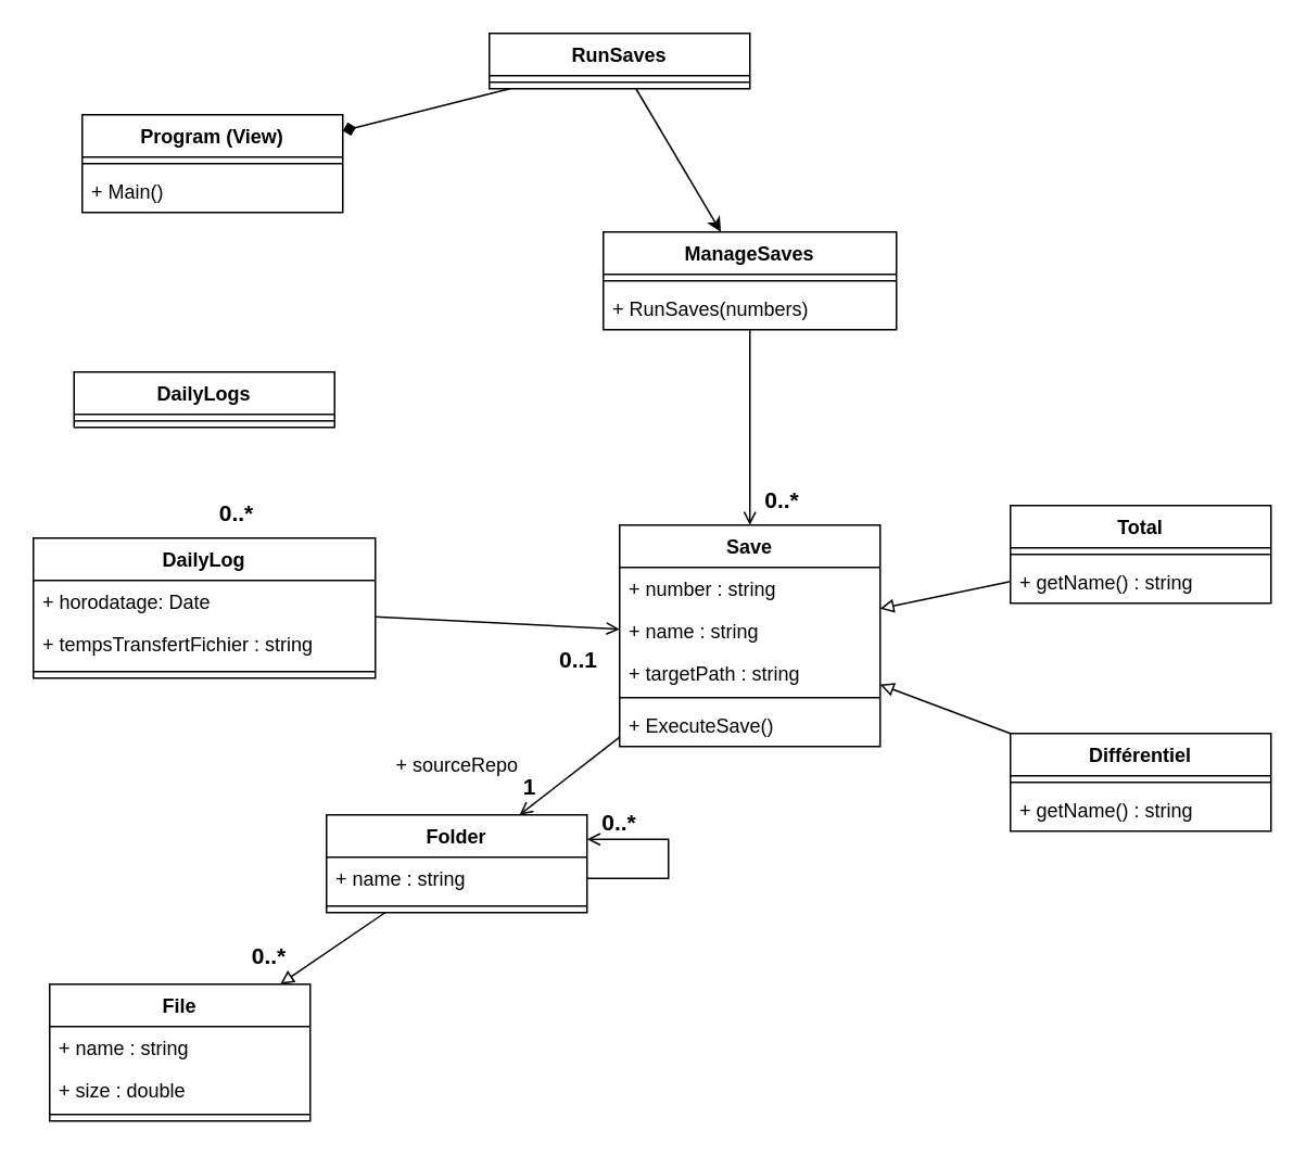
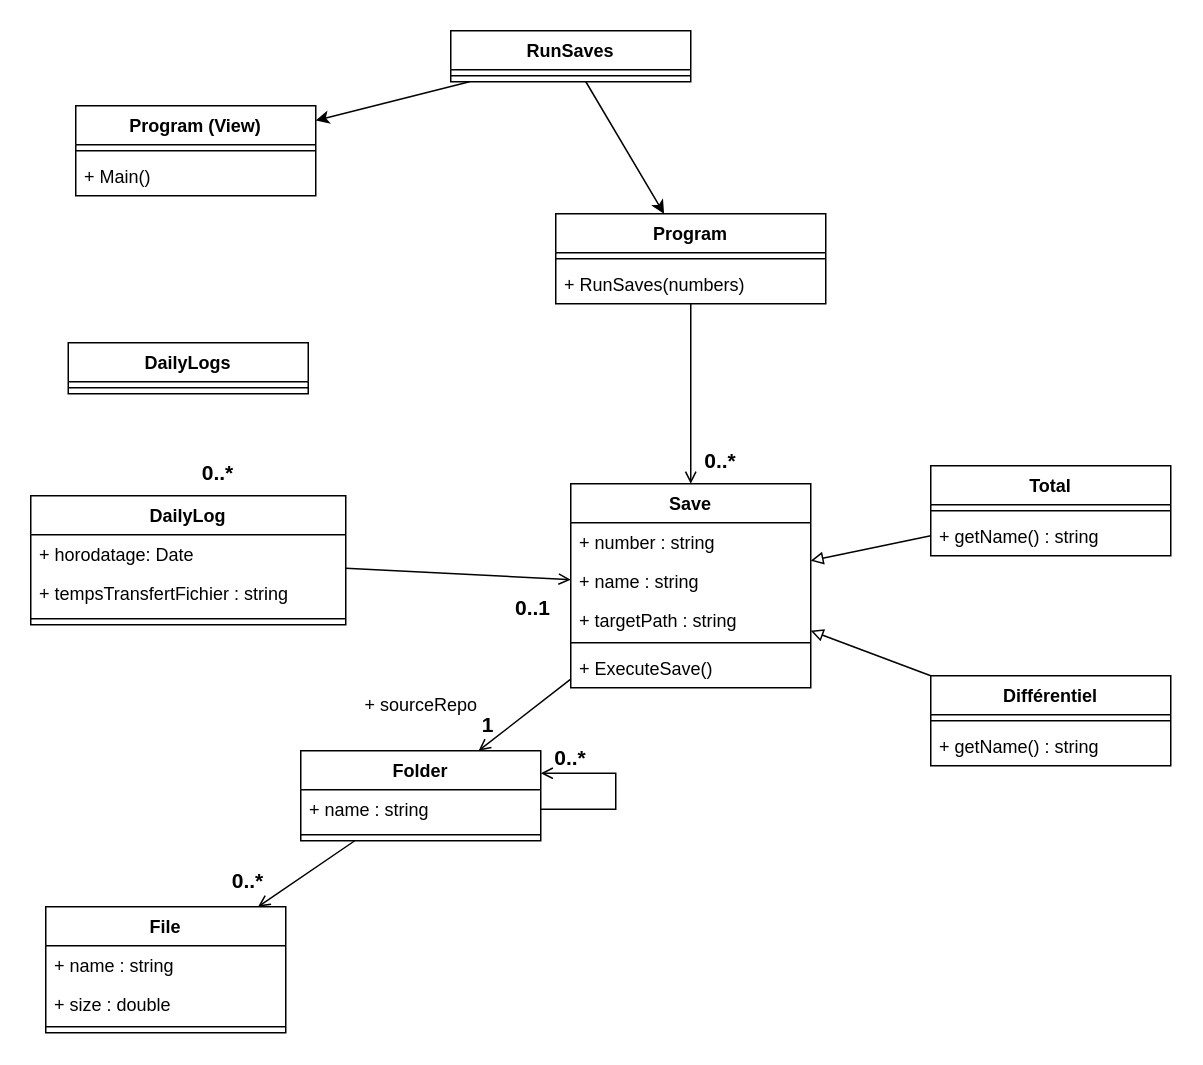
  <mxCell id="0" />
  <mxCell id="1" parent="0" />
  <mxCell id="2" value="Save" style="swimlane;fontStyle=1;align=center;verticalAlign=top;childLayout=stackLayout;horizontal=1;startSize=26;horizontalStack=0;resizeParent=1;resizeParentMax=0;resizeLast=0;collapsible=1;marginBottom=0;whiteSpace=wrap;html=1;" parent="1" vertex="1"><mxGeometry x="380" y="322" width="160" height="136" as="geometry" /></mxCell>
  <mxCell id="3" value="+ number : string" style="text;strokeColor=none;fillColor=none;align=left;verticalAlign=top;spacingLeft=4;spacingRight=4;overflow=hidden;rotatable=0;points=[[0,0.5],[1,0.5]];portConstraint=eastwest;whiteSpace=wrap;html=1;" parent="2" vertex="1"><mxGeometry y="26" width="160" height="26" as="geometry" /></mxCell>
  <mxCell id="4" value="+ name : string" style="text;strokeColor=none;fillColor=none;align=left;verticalAlign=top;spacingLeft=4;spacingRight=4;overflow=hidden;rotatable=0;points=[[0,0.5],[1,0.5]];portConstraint=eastwest;whiteSpace=wrap;html=1;" vertex="1" parent="2"><mxGeometry y="52" width="160" height="26" as="geometry" /></mxCell>
  <mxCell id="5" value="+ targetPath : string" style="text;strokeColor=none;fillColor=none;align=left;verticalAlign=top;spacingLeft=4;spacingRight=4;overflow=hidden;rotatable=0;points=[[0,0.5],[1,0.5]];portConstraint=eastwest;whiteSpace=wrap;html=1;" parent="2" vertex="1"><mxGeometry y="78" width="160" height="24" as="geometry" /></mxCell>
  <mxCell id="6" value="" style="line;strokeWidth=1;fillColor=none;align=left;verticalAlign=middle;spacingTop=-1;spacingLeft=3;spacingRight=3;rotatable=0;labelPosition=right;points=[];portConstraint=eastwest;strokeColor=inherit;" parent="2" vertex="1"><mxGeometry y="102" width="160" height="8" as="geometry" /></mxCell>
  <mxCell id="7" value="+ ExecuteSave()" style="text;strokeColor=none;fillColor=none;align=left;verticalAlign=top;spacingLeft=4;spacingRight=4;overflow=hidden;rotatable=0;points=[[0,0.5],[1,0.5]];portConstraint=eastwest;whiteSpace=wrap;html=1;" parent="2" vertex="1"><mxGeometry y="110" width="160" height="26" as="geometry" /></mxCell>
  <mxCell id="8" value="Total" style="swimlane;fontStyle=1;align=center;verticalAlign=top;childLayout=stackLayout;horizontal=1;startSize=26;horizontalStack=0;resizeParent=1;resizeParentMax=0;resizeLast=0;collapsible=1;marginBottom=0;whiteSpace=wrap;html=1;" parent="1" vertex="1"><mxGeometry x="620" y="310" width="160" height="60" as="geometry" /></mxCell>
  <mxCell id="9" value="" style="line;strokeWidth=1;fillColor=none;align=left;verticalAlign=middle;spacingTop=-1;spacingLeft=3;spacingRight=3;rotatable=0;labelPosition=right;points=[];portConstraint=eastwest;strokeColor=inherit;" parent="8" vertex="1"><mxGeometry y="26" width="160" height="8" as="geometry" /></mxCell>
  <mxCell id="10" value="+ getName() : string" style="text;strokeColor=none;fillColor=none;align=left;verticalAlign=top;spacingLeft=4;spacingRight=4;overflow=hidden;rotatable=0;points=[[0,0.5],[1,0.5]];portConstraint=eastwest;whiteSpace=wrap;html=1;" vertex="1" parent="8"><mxGeometry y="34" width="160" height="26" as="geometry" /></mxCell>
  <mxCell id="11" value="Différentiel" style="swimlane;fontStyle=1;align=center;verticalAlign=top;childLayout=stackLayout;horizontal=1;startSize=26;horizontalStack=0;resizeParent=1;resizeParentMax=0;resizeLast=0;collapsible=1;marginBottom=0;whiteSpace=wrap;html=1;" parent="1" vertex="1"><mxGeometry x="620" y="450" width="160" height="60" as="geometry" /></mxCell>
  <mxCell id="12" value="" style="line;strokeWidth=1;fillColor=none;align=left;verticalAlign=middle;spacingTop=-1;spacingLeft=3;spacingRight=3;rotatable=0;labelPosition=right;points=[];portConstraint=eastwest;strokeColor=inherit;" parent="11" vertex="1"><mxGeometry y="26" width="160" height="8" as="geometry" /></mxCell>
  <mxCell id="13" value="+ getName() : string" style="text;strokeColor=none;fillColor=none;align=left;verticalAlign=top;spacingLeft=4;spacingRight=4;overflow=hidden;rotatable=0;points=[[0,0.5],[1,0.5]];portConstraint=eastwest;whiteSpace=wrap;html=1;" vertex="1" parent="11"><mxGeometry y="34" width="160" height="26" as="geometry" /></mxCell>
  <mxCell id="14" value="File" style="swimlane;fontStyle=1;align=center;verticalAlign=top;childLayout=stackLayout;horizontal=1;startSize=26;horizontalStack=0;resizeParent=1;resizeParentMax=0;resizeLast=0;collapsible=1;marginBottom=0;whiteSpace=wrap;html=1;" parent="1" vertex="1"><mxGeometry x="30" y="604" width="160" height="84" as="geometry" /></mxCell>
  <mxCell id="15" value="+ name : string" style="text;strokeColor=none;fillColor=none;align=left;verticalAlign=top;spacingLeft=4;spacingRight=4;overflow=hidden;rotatable=0;points=[[0,0.5],[1,0.5]];portConstraint=eastwest;whiteSpace=wrap;html=1;" parent="14" vertex="1"><mxGeometry y="26" width="160" height="26" as="geometry" /></mxCell>
  <mxCell id="16" value="+ size : double" style="text;strokeColor=none;fillColor=none;align=left;verticalAlign=top;spacingLeft=4;spacingRight=4;overflow=hidden;rotatable=0;points=[[0,0.5],[1,0.5]];portConstraint=eastwest;whiteSpace=wrap;html=1;" parent="14" vertex="1"><mxGeometry y="52" width="160" height="24" as="geometry" /></mxCell>
  <mxCell id="17" value="" style="line;strokeWidth=1;fillColor=none;align=left;verticalAlign=middle;spacingTop=-1;spacingLeft=3;spacingRight=3;rotatable=0;labelPosition=right;points=[];portConstraint=eastwest;strokeColor=inherit;" parent="14" vertex="1"><mxGeometry y="76" width="160" height="8" as="geometry" /></mxCell>
  <mxCell id="18" value="Program (View)" style="swimlane;fontStyle=1;align=center;verticalAlign=top;childLayout=stackLayout;horizontal=1;startSize=26;horizontalStack=0;resizeParent=1;resizeParentMax=0;resizeLast=0;collapsible=1;marginBottom=0;whiteSpace=wrap;html=1;" parent="1" vertex="1"><mxGeometry x="50" y="70" width="160" height="60" as="geometry" /></mxCell>
  <mxCell id="19" value="" style="line;strokeWidth=1;fillColor=none;align=left;verticalAlign=middle;spacingTop=-1;spacingLeft=3;spacingRight=3;rotatable=0;labelPosition=right;points=[];portConstraint=eastwest;strokeColor=inherit;" parent="18" vertex="1"><mxGeometry y="26" width="160" height="8" as="geometry" /></mxCell>
  <mxCell id="20" value="+ Main()" style="text;strokeColor=none;fillColor=none;align=left;verticalAlign=top;spacingLeft=4;spacingRight=4;overflow=hidden;rotatable=0;points=[[0,0.5],[1,0.5]];portConstraint=eastwest;whiteSpace=wrap;html=1;" parent="18" vertex="1"><mxGeometry y="34" width="160" height="26" as="geometry" /></mxCell>
  <mxCell id="21" value="RunSaves" style="swimlane;fontStyle=1;align=center;verticalAlign=top;childLayout=stackLayout;horizontal=1;startSize=26;horizontalStack=0;resizeParent=1;resizeParentMax=0;resizeLast=0;collapsible=1;marginBottom=0;whiteSpace=wrap;html=1;" parent="1" vertex="1"><mxGeometry x="300" y="20" width="160" height="34" as="geometry" /></mxCell>
  <mxCell id="22" value="" style="line;strokeWidth=1;fillColor=none;align=left;verticalAlign=middle;spacingTop=-1;spacingLeft=3;spacingRight=3;rotatable=0;labelPosition=right;points=[];portConstraint=eastwest;strokeColor=inherit;" parent="21" vertex="1"><mxGeometry y="26" width="160" height="8" as="geometry" /></mxCell>
  <mxCell id="23" value="Folder" style="swimlane;fontStyle=1;align=center;verticalAlign=top;childLayout=stackLayout;horizontal=1;startSize=26;horizontalStack=0;resizeParent=1;resizeParentMax=0;resizeLast=0;collapsible=1;marginBottom=0;whiteSpace=wrap;html=1;" parent="1" vertex="1"><mxGeometry x="200" y="500" width="160" height="60" as="geometry" /></mxCell>
  <mxCell id="24" value="+ name : string" style="text;strokeColor=none;fillColor=none;align=left;verticalAlign=top;spacingLeft=4;spacingRight=4;overflow=hidden;rotatable=0;points=[[0,0.5],[1,0.5]];portConstraint=eastwest;whiteSpace=wrap;html=1;" parent="23" vertex="1"><mxGeometry y="26" width="160" height="26" as="geometry" /></mxCell>
  <mxCell id="25" value="" style="line;strokeWidth=1;fillColor=none;align=left;verticalAlign=middle;spacingTop=-1;spacingLeft=3;spacingRight=3;rotatable=0;labelPosition=right;points=[];portConstraint=eastwest;strokeColor=inherit;" parent="23" vertex="1"><mxGeometry y="52" width="160" height="8" as="geometry" /></mxCell>
  <mxCell id="26" value="" style="endArrow=none;html=1;rounded=0;exitX=1;exitY=0.25;exitDx=0;exitDy=0;entryX=1;entryY=0.5;entryDx=0;entryDy=0;startArrow=open;startFill=0;" edge="1" parent="23" source="23" target="24"><mxGeometry width="50" height="50" relative="1" as="geometry"><mxPoint x="210" y="6" as="sourcePoint" /><mxPoint x="180" y="46" as="targetPoint" /><Array as="points"><mxPoint x="210" y="15" /><mxPoint x="210" y="39" /><mxPoint x="190" y="39" /></Array></mxGeometry></mxCell>
- <mxCell id="27" value="" style="endArrow=block;html=1;rounded=0;endFill=0;" parent="1" source="23" target="14" edge="1"><mxGeometry width="50" height="50" relative="1" as="geometry"><mxPoint x="255" y="620" as="sourcePoint" /><mxPoint x="210" y="634" as="targetPoint" /></mxGeometry></mxCell>
+ <mxCell id="27" value="" style="endArrow=open;html=1;rounded=0;endFill=0;" parent="1" source="23" target="14" edge="1"><mxGeometry width="50" height="50" relative="1" as="geometry"><mxPoint x="255" y="620" as="sourcePoint" /><mxPoint x="210" y="634" as="targetPoint" /></mxGeometry></mxCell>
  <mxCell id="28" value="0..*" style="text;html=1;strokeColor=none;fillColor=none;align=center;verticalAlign=middle;whiteSpace=wrap;rounded=0;fontStyle=1;fontSize=14;" parent="1" vertex="1"><mxGeometry x="150" y="572" width="30" height="30" as="geometry" /></mxCell>
- <mxCell id="29" value="ManageSaves" style="swimlane;fontStyle=1;align=center;verticalAlign=top;childLayout=stackLayout;horizontal=1;startSize=26;horizontalStack=0;resizeParent=1;resizeParentMax=0;resizeLast=0;collapsible=1;marginBottom=0;whiteSpace=wrap;html=1;" parent="1" vertex="1"><mxGeometry x="370" y="142" width="180" height="60" as="geometry" /></mxCell>
+ <mxCell id="29" value="Program" style="swimlane;fontStyle=1;align=center;verticalAlign=top;childLayout=stackLayout;horizontal=1;startSize=26;horizontalStack=0;resizeParent=1;resizeParentMax=0;resizeLast=0;collapsible=1;marginBottom=0;whiteSpace=wrap;html=1;" parent="1" vertex="1"><mxGeometry x="370" y="142" width="180" height="60" as="geometry" /></mxCell>
  <mxCell id="30" value="" style="line;strokeWidth=1;fillColor=none;align=left;verticalAlign=middle;spacingTop=-1;spacingLeft=3;spacingRight=3;rotatable=0;labelPosition=right;points=[];portConstraint=eastwest;strokeColor=inherit;" parent="29" vertex="1"><mxGeometry y="26" width="180" height="8" as="geometry" /></mxCell>
  <mxCell id="31" value="+ RunSaves(numbers)" style="text;strokeColor=none;fillColor=none;align=left;verticalAlign=top;spacingLeft=4;spacingRight=4;overflow=hidden;rotatable=0;points=[[0,0.5],[1,0.5]];portConstraint=eastwest;whiteSpace=wrap;html=1;" vertex="1" parent="29"><mxGeometry y="34" width="180" height="26" as="geometry" /></mxCell>
  <mxCell id="32" value="" style="endArrow=open;html=1;rounded=0;endFill=0;" parent="1" source="29" target="2" edge="1"><mxGeometry width="50" height="50" relative="1" as="geometry"><mxPoint x="730" y="458" as="sourcePoint" /><mxPoint x="560" y="410" as="targetPoint" /></mxGeometry></mxCell>
  <mxCell id="33" value="DailyLogs" style="swimlane;fontStyle=1;align=center;verticalAlign=top;childLayout=stackLayout;horizontal=1;startSize=26;horizontalStack=0;resizeParent=1;resizeParentMax=0;resizeLast=0;collapsible=1;marginBottom=0;whiteSpace=wrap;html=1;" vertex="1" parent="1"><mxGeometry x="45" y="228" width="160" height="34" as="geometry" /></mxCell>
  <mxCell id="34" value="" style="line;strokeWidth=1;fillColor=none;align=left;verticalAlign=middle;spacingTop=-1;spacingLeft=3;spacingRight=3;rotatable=0;labelPosition=right;points=[];portConstraint=eastwest;strokeColor=inherit;" vertex="1" parent="33"><mxGeometry y="26" width="160" height="8" as="geometry" /></mxCell>
  <mxCell id="35" value="" style="endArrow=open;html=1;rounded=0;endFill=0;" edge="1" parent="1" source="36" target="2"><mxGeometry width="50" height="50" relative="1" as="geometry"><mxPoint x="487" y="272" as="sourcePoint" /><mxPoint x="484" y="320" as="targetPoint" /></mxGeometry></mxCell>
  <mxCell id="36" value="DailyLog" style="swimlane;fontStyle=1;align=center;verticalAlign=top;childLayout=stackLayout;horizontal=1;startSize=26;horizontalStack=0;resizeParent=1;resizeParentMax=0;resizeLast=0;collapsible=1;marginBottom=0;whiteSpace=wrap;html=1;" vertex="1" parent="1"><mxGeometry x="20" y="330" width="210" height="86" as="geometry" /></mxCell>
  <mxCell id="37" value="+ horodatage: Date" style="text;strokeColor=none;fillColor=none;align=left;verticalAlign=top;spacingLeft=4;spacingRight=4;overflow=hidden;rotatable=0;points=[[0,0.5],[1,0.5]];portConstraint=eastwest;whiteSpace=wrap;html=1;" vertex="1" parent="36"><mxGeometry y="26" width="210" height="26" as="geometry" /></mxCell>
  <mxCell id="38" value="+ tempsTransfertFichier : string" style="text;strokeColor=none;fillColor=none;align=left;verticalAlign=top;spacingLeft=4;spacingRight=4;overflow=hidden;rotatable=0;points=[[0,0.5],[1,0.5]];portConstraint=eastwest;whiteSpace=wrap;html=1;" vertex="1" parent="36"><mxGeometry y="52" width="210" height="26" as="geometry" /></mxCell>
  <mxCell id="39" value="" style="line;strokeWidth=1;fillColor=none;align=left;verticalAlign=middle;spacingTop=-1;spacingLeft=3;spacingRight=3;rotatable=0;labelPosition=right;points=[];portConstraint=eastwest;strokeColor=inherit;" vertex="1" parent="36"><mxGeometry y="78" width="210" height="8" as="geometry" /></mxCell>
  <mxCell id="40" value="" style="endArrow=none;html=1;rounded=0;startArrow=open;startFill=0;" edge="1" parent="1" source="23" target="2"><mxGeometry width="50" height="50" relative="1" as="geometry"><mxPoint x="240" y="388" as="sourcePoint" /><mxPoint x="400" y="388" as="targetPoint" /></mxGeometry></mxCell>
  <mxCell id="41" value="0..*" style="text;html=1;strokeColor=none;fillColor=none;align=center;verticalAlign=middle;whiteSpace=wrap;rounded=0;fontStyle=1;fontSize=14;" vertex="1" parent="1"><mxGeometry x="370" y="490" width="20" height="30" as="geometry" /></mxCell>
  <mxCell id="42" value="0..1" style="text;html=1;strokeColor=none;fillColor=none;align=center;verticalAlign=middle;whiteSpace=wrap;rounded=0;fontStyle=1;fontSize=14;" vertex="1" parent="1"><mxGeometry x="340" y="390" width="30" height="30" as="geometry" /></mxCell>
  <mxCell id="43" value="1" style="text;html=1;strokeColor=none;fillColor=none;align=center;verticalAlign=middle;whiteSpace=wrap;rounded=0;fontStyle=1;fontSize=14;" vertex="1" parent="1"><mxGeometry x="310" y="468" width="30" height="30" as="geometry" /></mxCell>
  <mxCell id="44" value="0..*" style="text;html=1;strokeColor=none;fillColor=none;align=center;verticalAlign=middle;whiteSpace=wrap;rounded=0;fontStyle=1;fontSize=14;" vertex="1" parent="1"><mxGeometry x="130" y="300" width="30" height="30" as="geometry" /></mxCell>
  <mxCell id="45" value="0..*" style="text;html=1;strokeColor=none;fillColor=none;align=center;verticalAlign=middle;whiteSpace=wrap;rounded=0;fontStyle=1;fontSize=14;" vertex="1" parent="1"><mxGeometry x="470" y="292" width="20" height="30" as="geometry" /></mxCell>
- <mxCell id="46" value="" style="endArrow=diamond;html=1;rounded=0;" edge="1" parent="1" source="21" target="18"><mxGeometry width="50" height="50" relative="1" as="geometry"><mxPoint x="430" y="390" as="sourcePoint" /><mxPoint x="480" y="340" as="targetPoint" /></mxGeometry></mxCell>
+ <mxCell id="46" value="" style="endArrow=classic;html=1;rounded=0;" edge="1" parent="1" source="21" target="18"><mxGeometry width="50" height="50" relative="1" as="geometry"><mxPoint x="430" y="390" as="sourcePoint" /><mxPoint x="480" y="340" as="targetPoint" /></mxGeometry></mxCell>
  <mxCell id="47" value="" style="endArrow=classic;html=1;rounded=0;" edge="1" parent="1" source="21" target="29"><mxGeometry width="50" height="50" relative="1" as="geometry"><mxPoint x="323" y="64" as="sourcePoint" /><mxPoint x="220" y="90" as="targetPoint" /></mxGeometry></mxCell>
  <mxCell id="48" value="+ sourceRepo" style="text;html=1;align=center;verticalAlign=middle;resizable=0;points=[];autosize=1;strokeColor=none;fillColor=none;" vertex="1" parent="1"><mxGeometry x="230" y="455" width="100" height="30" as="geometry" /></mxCell>
  <mxCell id="49" value="" style="endArrow=block;html=1;rounded=0;endFill=0;" edge="1" parent="1" source="8" target="2"><mxGeometry width="50" height="50" relative="1" as="geometry"><mxPoint x="520" y="400" as="sourcePoint" /><mxPoint x="570" y="350" as="targetPoint" /></mxGeometry></mxCell>
  <mxCell id="50" value="" style="endArrow=block;html=1;rounded=0;endFill=0;" edge="1" parent="1" source="11" target="2"><mxGeometry width="50" height="50" relative="1" as="geometry"><mxPoint x="630" y="367" as="sourcePoint" /><mxPoint x="550" y="383" as="targetPoint" /></mxGeometry></mxCell>
